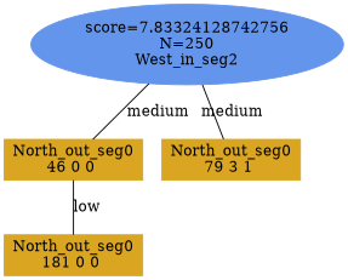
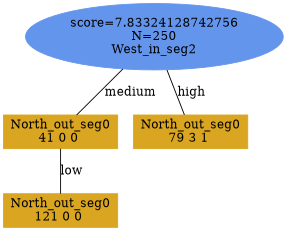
  digraph {
    node [color=goldenrod shape=box style=filled]
    edge [dir=none]
    n1 [color=cornflowerblue label="score=7.83324128742756\nN=250\nWest_in_seg2" shape=ellipse]
-   n2 [label="North_out_seg0\n181 0 0 "]
-   n3 [label="North_out_seg0\n46 0 0 "]
+   n2 [label="North_out_seg0\n121 0 0 "]
+   n3 [label="North_out_seg0\n41 0 0 "]
    n4 [label="North_out_seg0\n79 3 1 "]
    subgraph sub_1 {
      rank=same
      n1
    }
    subgraph sub_2 {
      rank=same
      n2
    }
    subgraph sub_3 {
      rank=same
      n3
    }
    subgraph sub_4 {
      rank=same
      n4
    }
    n1 -> n3 [label=medium]
-   n1 -> n4 [label=medium]
+   n1 -> n4 [label=high]
    n3 -> n2 [label=low]
  }
